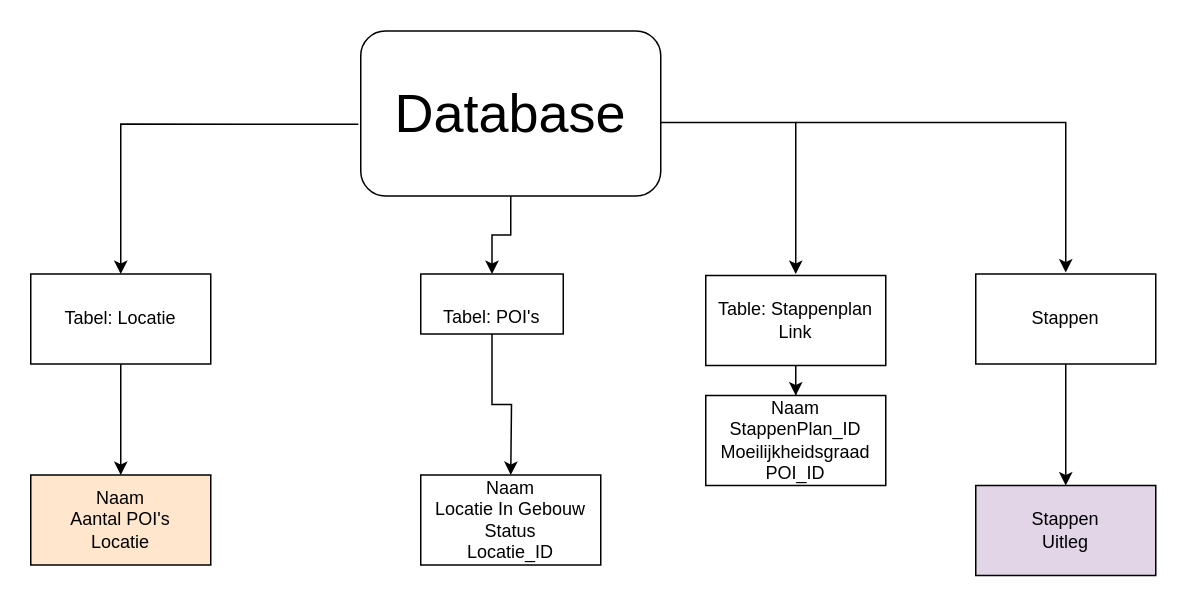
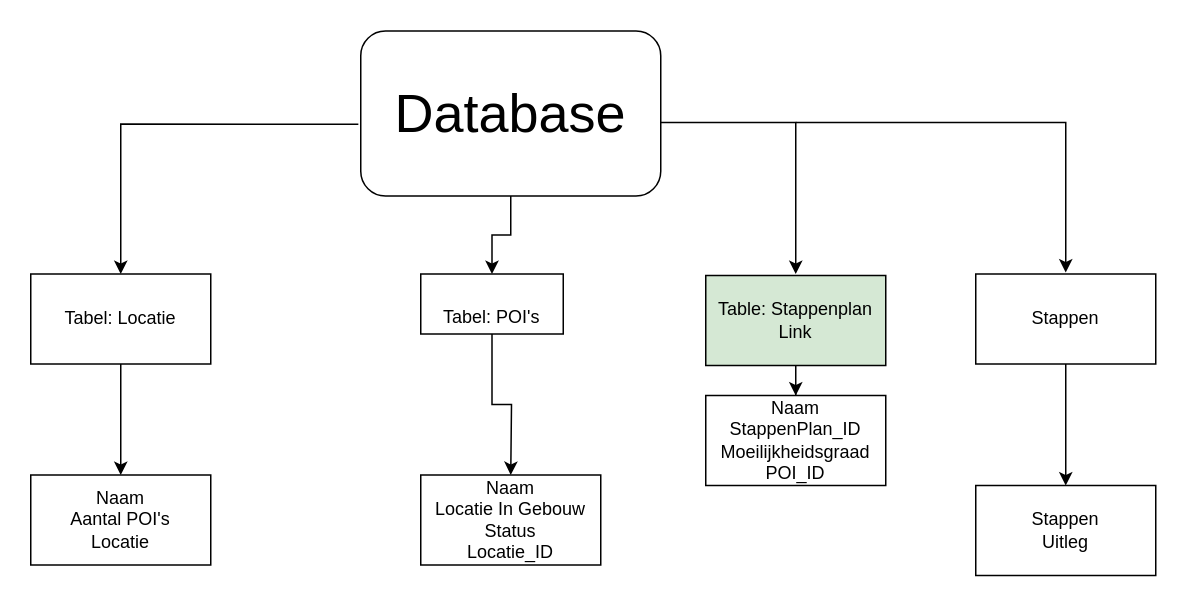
  <mxCell id="0" />
  <mxCell id="1" parent="0" />
  <mxCell id="2" value="" style="edgeStyle=orthogonalEdgeStyle;rounded=0;orthogonalLoop=1;jettySize=auto;html=1;" edge="1" parent="1" source="3" target="4"><mxGeometry relative="1" as="geometry" /></mxCell>
  <mxCell id="3" value="Tabel: Locatie" style="rounded=0;whiteSpace=wrap;html=1;" vertex="1" parent="1"><mxGeometry x="20" y="182" width="120" height="60" as="geometry" /></mxCell>
- <mxCell id="4" value="Naam&lt;br&gt;Aantal POI's&lt;br&gt;Locatie" style="rounded=0;whiteSpace=wrap;html=1;fillColor=#ffe6cc;" vertex="1" parent="1"><mxGeometry x="20" y="316" width="120" height="60" as="geometry" /></mxCell>
+ <mxCell id="4" value="Naam&lt;br&gt;Aantal POI's&lt;br&gt;Locatie" style="rounded=0;whiteSpace=wrap;html=1;" vertex="1" parent="1"><mxGeometry x="20" y="316" width="120" height="60" as="geometry" /></mxCell>
  <mxCell id="5" value="" style="edgeStyle=orthogonalEdgeStyle;rounded=0;orthogonalLoop=1;jettySize=auto;html=1;fontSize=12;" edge="1" parent="1" source="6" target="9"><mxGeometry relative="1" as="geometry" /></mxCell>
  <mxCell id="6" value="&lt;font style=&quot;font-size: 36px;&quot;&gt;Database&lt;/font&gt;" style="rounded=1;whiteSpace=wrap;html=1;" vertex="1" parent="1"><mxGeometry x="240" y="20" width="200" height="110" as="geometry" /></mxCell>
  <mxCell id="7" value="" style="endArrow=classic;html=1;rounded=0;fontSize=36;entryX=0.5;entryY=0;entryDx=0;entryDy=0;exitX=-0.008;exitY=0.565;exitDx=0;exitDy=0;exitPerimeter=0;" edge="1" parent="1" source="6" target="3"><mxGeometry width="50" height="50" relative="1" as="geometry"><mxPoint x="80" y="82" as="sourcePoint" /><mxPoint x="540" y="82" as="targetPoint" /><Array as="points"><mxPoint x="80" y="82" /></Array></mxGeometry></mxCell>
  <mxCell id="8" value="" style="edgeStyle=orthogonalEdgeStyle;rounded=0;orthogonalLoop=1;jettySize=auto;html=1;fontSize=12;" edge="1" parent="1" source="9"><mxGeometry relative="1" as="geometry"><mxPoint x="340" y="316" as="targetPoint" /></mxGeometry></mxCell>
  <mxCell id="9" value="&lt;font style=&quot;font-size: 12px;&quot;&gt;Tabel: POI's&lt;/font&gt;" style="rounded=0;whiteSpace=wrap;html=1;fontSize=36;" vertex="1" parent="1"><mxGeometry x="280" y="182" width="95" height="40" as="geometry" /></mxCell>
  <mxCell id="10" value="Naam&lt;br&gt;Locatie In Gebouw&lt;br&gt;Status&lt;br&gt;Locatie_ID" style="rounded=0;whiteSpace=wrap;html=1;fontSize=12;" vertex="1" parent="1"><mxGeometry x="280" y="316" width="120" height="60" as="geometry" /></mxCell>
  <mxCell id="11" value="" style="edgeStyle=orthogonalEdgeStyle;rounded=0;orthogonalLoop=1;jettySize=auto;html=1;fontSize=12;" edge="1" parent="1" source="12" target="14"><mxGeometry relative="1" as="geometry" /></mxCell>
- <mxCell id="12" value="Table: Stappenplan Link" style="rounded=0;whiteSpace=wrap;html=1;fontSize=12;" vertex="1" parent="1"><mxGeometry x="470" y="183" width="120" height="60" as="geometry" /></mxCell>
+ <mxCell id="12" value="Table: Stappenplan Link" style="rounded=0;whiteSpace=wrap;html=1;fontSize=12;fillColor=#d5e8d4;" vertex="1" parent="1"><mxGeometry x="470" y="183" width="120" height="60" as="geometry" /></mxCell>
  <mxCell id="13" value="" style="endArrow=classic;html=1;rounded=0;fontSize=12;exitX=1;exitY=0.5;exitDx=0;exitDy=0;" edge="1" parent="1"><mxGeometry width="50" height="50" relative="1" as="geometry"><mxPoint x="440" y="81" as="sourcePoint" /><mxPoint x="530" y="182" as="targetPoint" /><Array as="points"><mxPoint x="530" y="81" /></Array></mxGeometry></mxCell>
  <mxCell id="14" value="Naam&lt;br&gt;StappenPlan_ID&lt;br&gt;Moeilijkheidsgraad&lt;br&gt;POI_ID" style="rounded=0;whiteSpace=wrap;html=1;fontSize=12;" vertex="1" parent="1"><mxGeometry x="470" y="263" width="120" height="60" as="geometry" /></mxCell>
  <mxCell id="15" value="" style="edgeStyle=orthogonalEdgeStyle;rounded=0;orthogonalLoop=1;jettySize=auto;html=1;fontSize=12;" edge="1" parent="1" source="16" target="18"><mxGeometry relative="1" as="geometry" /></mxCell>
  <mxCell id="16" value="Stappen" style="rounded=0;whiteSpace=wrap;html=1;fontSize=12;" vertex="1" parent="1"><mxGeometry x="650" y="182" width="120" height="60" as="geometry" /></mxCell>
  <mxCell id="17" value="" style="endArrow=classic;html=1;rounded=0;fontSize=12;entryX=0.5;entryY=0;entryDx=0;entryDy=0;" edge="1" parent="1"><mxGeometry width="50" height="50" relative="1" as="geometry"><mxPoint x="530" y="81" as="sourcePoint" /><mxPoint x="710" y="181" as="targetPoint" /><Array as="points"><mxPoint x="710" y="81" /></Array></mxGeometry></mxCell>
- <mxCell id="18" value="Stappen&lt;br&gt;Uitleg" style="rounded=0;whiteSpace=wrap;html=1;fontSize=12;fillColor=#e1d5e7;" vertex="1" parent="1"><mxGeometry x="650" y="323" width="120" height="60" as="geometry" /></mxCell>
+ <mxCell id="18" value="Stappen&lt;br&gt;Uitleg" style="rounded=0;whiteSpace=wrap;html=1;fontSize=12;" vertex="1" parent="1"><mxGeometry x="650" y="323" width="120" height="60" as="geometry" /></mxCell>
